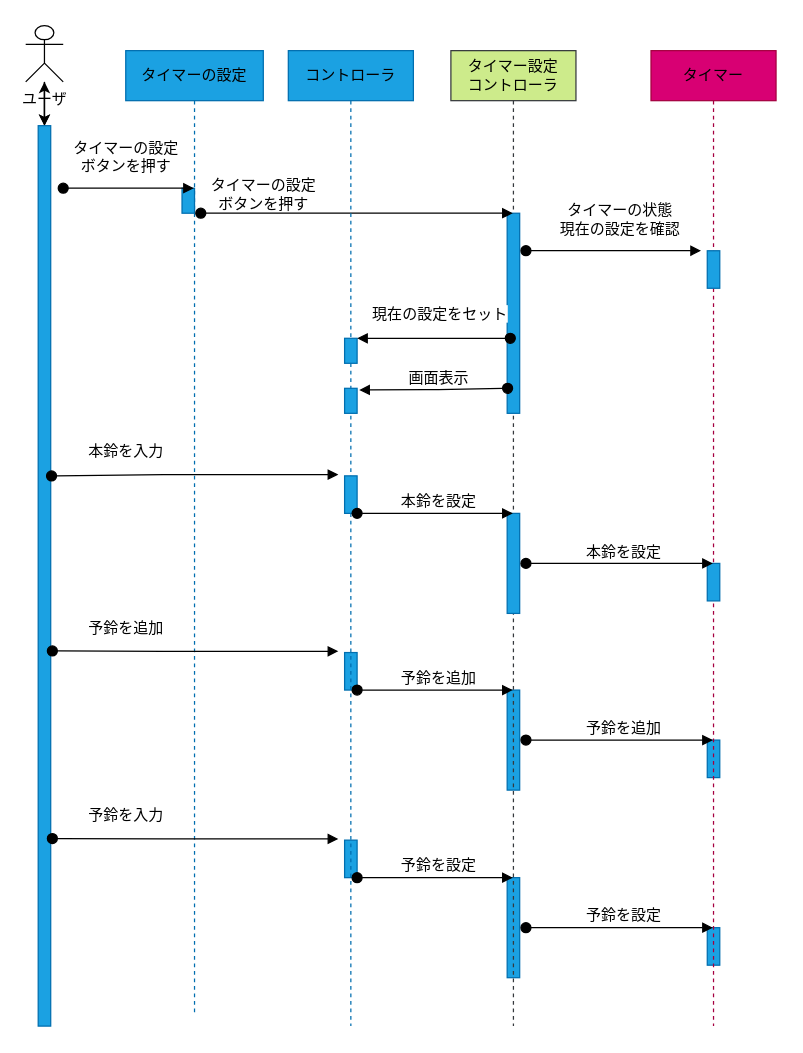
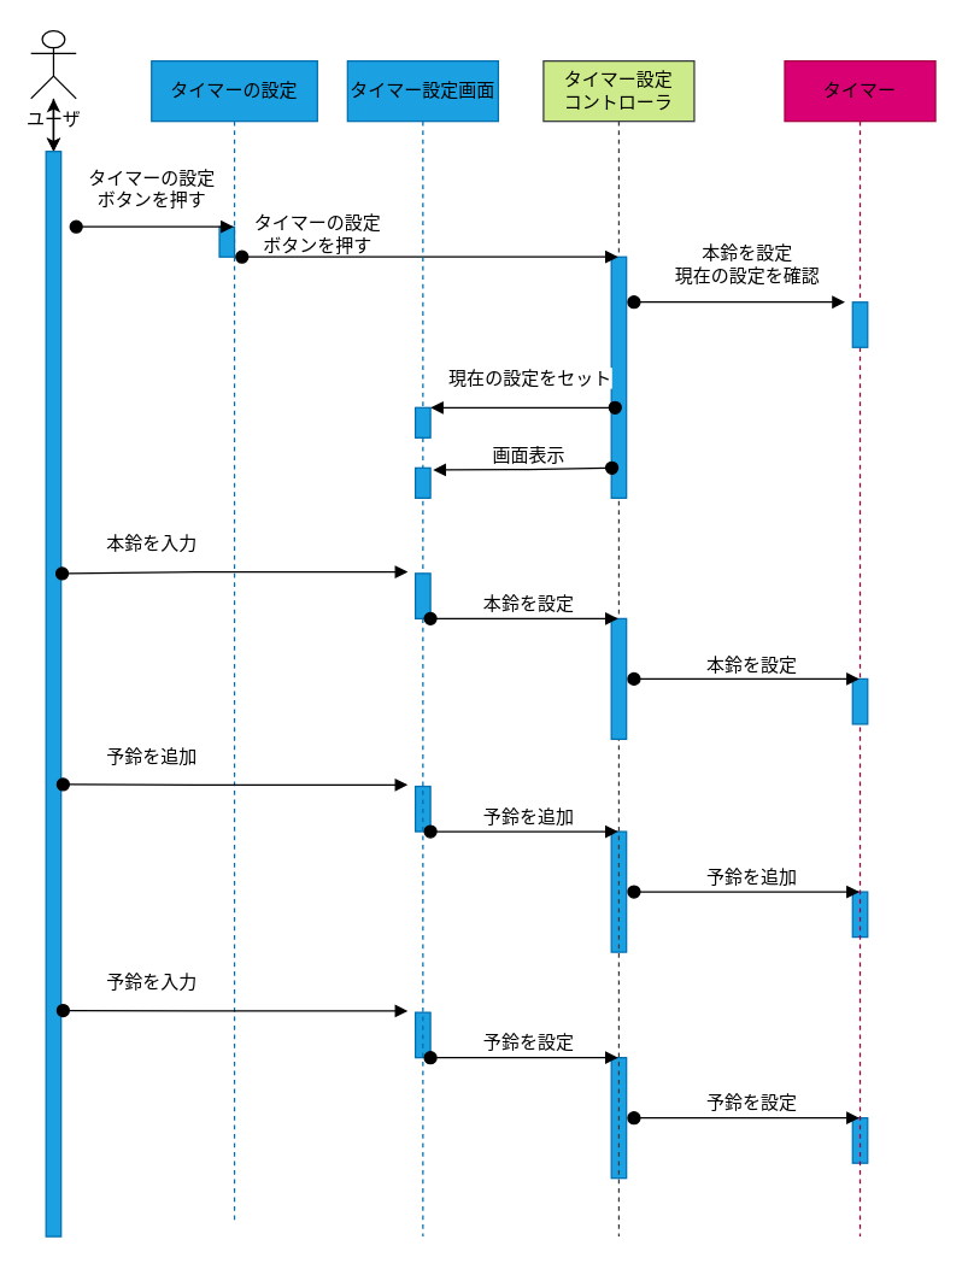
  <mxCell id="0" />
  <mxCell id="1" parent="0" />
  <mxCell id="2" value="" style="edgeStyle=none;html=1;fontFamily=Helvetica;fontSize=12;fontColor=#FFFFFF;" parent="1" source="4" target="6" edge="1"><mxGeometry relative="1" as="geometry" /></mxCell>
  <mxCell id="3" value="" style="edgeStyle=none;html=1;fontFamily=Helvetica;fontSize=12;fontColor=#000000;" parent="1" source="4" target="6" edge="1"><mxGeometry relative="1" as="geometry" /></mxCell>
  <mxCell id="4" value="&lt;font color=&quot;#000000&quot;&gt;ユーザ&lt;/font&gt;" style="shape=umlActor;verticalLabelPosition=bottom;verticalAlign=top;html=1;strokeColor=#000000;fillColor=none;" parent="1" vertex="1"><mxGeometry x="20" y="20" width="30" height="45" as="geometry" /></mxCell>
  <mxCell id="5" value="" style="edgeStyle=none;html=1;fontFamily=Helvetica;fontSize=12;fontColor=#FFFFFF;" parent="1" source="6" target="4" edge="1"><mxGeometry relative="1" as="geometry" /></mxCell>
  <mxCell id="6" value="" style="html=1;points=[];perimeter=orthogonalPerimeter;fillColor=#1ba1e2;strokeColor=#006EAF;fontColor=#ffffff;" parent="1" vertex="1"><mxGeometry x="30" y="100" width="10" height="720" as="geometry" /></mxCell>
  <mxCell id="7" value="&lt;font color=&quot;#000000&quot;&gt;タイマーの設定&lt;/font&gt;" style="shape=umlLifeline;perimeter=lifelinePerimeter;whiteSpace=wrap;html=1;container=1;collapsible=0;recursiveResize=0;outlineConnect=0;fontFamily=Helvetica;fontSize=12;fontColor=#ffffff;strokeColor=#006EAF;fillColor=#1ba1e2;" parent="1" vertex="1"><mxGeometry x="100" y="40" width="110" height="770" as="geometry" /></mxCell>
  <mxCell id="8" value="" style="html=1;points=[];perimeter=orthogonalPerimeter;fontFamily=Helvetica;fontSize=12;fontColor=#ffffff;strokeColor=#006EAF;fillColor=#1ba1e2;" parent="7" vertex="1"><mxGeometry x="45" y="110" width="10" height="20" as="geometry" /></mxCell>
  <mxCell id="9" value="" style="html=1;points=[];perimeter=orthogonalPerimeter;fontFamily=Helvetica;fontSize=12;fontColor=#ffffff;strokeColor=#006EAF;fillColor=#1ba1e2;" parent="7" vertex="1"><mxGeometry x="305" y="511.29" width="10" height="80" as="geometry" /></mxCell>
  <mxCell id="10" value="" style="html=1;points=[];perimeter=orthogonalPerimeter;fontFamily=Helvetica;fontSize=12;fontColor=#ffffff;strokeColor=#006EAF;fillColor=#1ba1e2;" parent="7" vertex="1"><mxGeometry x="465" y="551.29" width="10" height="30" as="geometry" /></mxCell>
  <mxCell id="11" value="" style="html=1;points=[];perimeter=orthogonalPerimeter;fontFamily=Helvetica;fontSize=12;fontColor=#ffffff;strokeColor=#006EAF;fillColor=#1ba1e2;" parent="7" vertex="1"><mxGeometry x="175" y="481.29" width="10" height="30" as="geometry" /></mxCell>
  <mxCell id="12" value="&lt;font color=&quot;#000000&quot;&gt;予鈴を追加&lt;/font&gt;" style="html=1;verticalAlign=bottom;startArrow=oval;startFill=1;endArrow=block;startSize=8;rounded=1;labelBackgroundColor=#FFFFFF;fontFamily=Helvetica;fontSize=12;fontColor=#FFFFFF;strokeColor=#000000;shape=connector;" parent="7" source="11" edge="1"><mxGeometry x="0.044" width="60" relative="1" as="geometry"><mxPoint x="305" y="481.29" as="sourcePoint" /><mxPoint x="309.5" y="511.29" as="targetPoint" /><mxPoint as="offset" /><Array as="points"><mxPoint x="250" y="511.29" /></Array></mxGeometry></mxCell>
  <mxCell id="13" value="&lt;font color=&quot;#000000&quot;&gt;予鈴を追加&lt;/font&gt;" style="html=1;verticalAlign=bottom;startArrow=oval;startFill=1;endArrow=block;startSize=8;rounded=1;labelBackgroundColor=#FFFFFF;fontFamily=Helvetica;fontSize=12;fontColor=#FFFFFF;strokeColor=#000000;shape=connector;exitX=1.133;exitY=0.593;exitDx=0;exitDy=0;exitPerimeter=0;" parent="7" edge="1"><mxGeometry x="-0.487" y="9" width="60" relative="1" as="geometry"><mxPoint x="-58.67" y="480" as="sourcePoint" /><mxPoint x="170" y="480.29" as="targetPoint" /><mxPoint as="offset" /><Array as="points"><mxPoint x="40" y="480.29" /></Array></mxGeometry></mxCell>
  <mxCell id="14" value="&lt;font color=&quot;#000000&quot;&gt;予鈴を追加&lt;/font&gt;" style="html=1;verticalAlign=bottom;startArrow=oval;startFill=1;endArrow=block;startSize=8;rounded=1;labelBackgroundColor=#FFFFFF;fontFamily=Helvetica;fontSize=12;fontColor=#FFFFFF;strokeColor=#000000;shape=connector;" parent="7" edge="1"><mxGeometry x="0.044" width="60" relative="1" as="geometry"><mxPoint x="320" y="551.29" as="sourcePoint" /><mxPoint x="469.5" y="551.29" as="targetPoint" /><mxPoint as="offset" /><Array as="points"><mxPoint x="385" y="551.29" /></Array></mxGeometry></mxCell>
  <mxCell id="15" value="" style="html=1;points=[];perimeter=orthogonalPerimeter;fontFamily=Helvetica;fontSize=12;fontColor=#ffffff;strokeColor=#006EAF;fillColor=#1ba1e2;" parent="7" vertex="1"><mxGeometry x="305" y="661.29" width="10" height="80" as="geometry" /></mxCell>
  <mxCell id="16" value="" style="html=1;points=[];perimeter=orthogonalPerimeter;fontFamily=Helvetica;fontSize=12;fontColor=#ffffff;strokeColor=#006EAF;fillColor=#1ba1e2;" parent="7" vertex="1"><mxGeometry x="465" y="701.29" width="10" height="30" as="geometry" /></mxCell>
  <mxCell id="17" value="" style="html=1;points=[];perimeter=orthogonalPerimeter;fontFamily=Helvetica;fontSize=12;fontColor=#ffffff;strokeColor=#006EAF;fillColor=#1ba1e2;" parent="7" vertex="1"><mxGeometry x="175" y="631.29" width="10" height="30" as="geometry" /></mxCell>
  <mxCell id="18" value="&lt;font color=&quot;#000000&quot;&gt;予鈴を設定&lt;/font&gt;" style="html=1;verticalAlign=bottom;startArrow=oval;startFill=1;endArrow=block;startSize=8;rounded=1;labelBackgroundColor=#FFFFFF;fontFamily=Helvetica;fontSize=12;fontColor=#FFFFFF;strokeColor=#000000;shape=connector;" parent="7" source="17" edge="1"><mxGeometry x="0.044" width="60" relative="1" as="geometry"><mxPoint x="305" y="631.29" as="sourcePoint" /><mxPoint x="309.5" y="661.29" as="targetPoint" /><mxPoint as="offset" /><Array as="points"><mxPoint x="250" y="661.29" /></Array></mxGeometry></mxCell>
  <mxCell id="19" value="&lt;font color=&quot;#000000&quot;&gt;予鈴を入力&lt;/font&gt;" style="html=1;verticalAlign=bottom;startArrow=oval;startFill=1;endArrow=block;startSize=8;rounded=1;labelBackgroundColor=#FFFFFF;fontFamily=Helvetica;fontSize=12;fontColor=#FFFFFF;strokeColor=#000000;shape=connector;exitX=1.133;exitY=0.593;exitDx=0;exitDy=0;exitPerimeter=0;" parent="7" edge="1"><mxGeometry x="-0.487" y="9" width="60" relative="1" as="geometry"><mxPoint x="-58.67" y="630" as="sourcePoint" /><mxPoint x="170" y="630.29" as="targetPoint" /><mxPoint as="offset" /><Array as="points"><mxPoint x="40" y="630.29" /></Array></mxGeometry></mxCell>
  <mxCell id="20" value="&lt;font color=&quot;#000000&quot;&gt;予鈴を設定&lt;/font&gt;" style="html=1;verticalAlign=bottom;startArrow=oval;startFill=1;endArrow=block;startSize=8;rounded=1;labelBackgroundColor=#FFFFFF;fontFamily=Helvetica;fontSize=12;fontColor=#FFFFFF;strokeColor=#000000;shape=connector;" parent="7" edge="1"><mxGeometry x="0.044" width="60" relative="1" as="geometry"><mxPoint x="320" y="701.29" as="sourcePoint" /><mxPoint x="469.5" y="701.29" as="targetPoint" /><mxPoint as="offset" /><Array as="points"><mxPoint x="385" y="701.29" /></Array></mxGeometry></mxCell>
  <mxCell id="21" value="dispatch" style="html=1;verticalAlign=bottom;startArrow=oval;startFill=1;endArrow=block;startSize=8;rounded=1;labelBackgroundColor=#FFFFFF;fontFamily=Helvetica;fontSize=12;fontColor=#FFFFFF;strokeColor=#000000;shape=connector;" parent="1" target="7" edge="1"><mxGeometry width="60" relative="1" as="geometry"><mxPoint x="50" y="150" as="sourcePoint" /><mxPoint x="290" y="220" as="targetPoint" /><Array as="points"><mxPoint x="110" y="150" /></Array></mxGeometry></mxCell>
  <mxCell id="22" value="&lt;font color=&quot;#000000&quot;&gt;タイマーの設定&lt;br&gt;ボタンを押す&lt;/font&gt;" style="text;html=1;align=center;verticalAlign=middle;resizable=0;points=[];autosize=1;strokeColor=none;fillColor=none;fontSize=12;fontFamily=Helvetica;fontColor=#FFFFFF;" parent="1" vertex="1"><mxGeometry x="50" y="110" width="100" height="30" as="geometry" /></mxCell>
  <mxCell id="23" value="&lt;font color=&quot;#000000&quot;&gt;タイマー設定&lt;br&gt;コントローラ&lt;/font&gt;" style="shape=umlLifeline;perimeter=lifelinePerimeter;whiteSpace=wrap;html=1;container=1;collapsible=0;recursiveResize=0;outlineConnect=0;fontFamily=Helvetica;fontSize=12;strokeColor=#36393d;fillColor=#cdeb8b;" parent="1" vertex="1"><mxGeometry x="360" y="40" width="100" height="780" as="geometry" /></mxCell>
  <mxCell id="24" style="edgeStyle=none;shape=connector;rounded=1;html=1;labelBackgroundColor=#FFFFFF;fontFamily=Helvetica;fontSize=12;fontColor=#000000;endArrow=classic;strokeColor=#000000;" parent="23" source="25" target="23" edge="1"><mxGeometry relative="1" as="geometry" /></mxCell>
  <mxCell id="25" value="" style="html=1;points=[];perimeter=orthogonalPerimeter;fontFamily=Helvetica;fontSize=12;fontColor=#ffffff;strokeColor=#006EAF;fillColor=#1ba1e2;" parent="23" vertex="1"><mxGeometry x="45" y="130" width="10" height="160" as="geometry" /></mxCell>
  <mxCell id="26" value="" style="html=1;points=[];perimeter=orthogonalPerimeter;fontFamily=Helvetica;fontSize=12;fontColor=#ffffff;strokeColor=#006EAF;fillColor=#1ba1e2;" parent="23" vertex="1"><mxGeometry x="45" y="370" width="10" height="80" as="geometry" /></mxCell>
  <mxCell id="27" value="&lt;font color=&quot;#000000&quot;&gt;タイマー&lt;/font&gt;" style="shape=umlLifeline;perimeter=lifelinePerimeter;whiteSpace=wrap;html=1;container=1;collapsible=0;recursiveResize=0;outlineConnect=0;fontFamily=Helvetica;fontSize=12;strokeColor=#A50040;fillColor=#d80073;fontColor=#ffffff;" parent="1" vertex="1"><mxGeometry x="520" y="40" width="100" height="780" as="geometry" /></mxCell>
  <mxCell id="28" value="dispatch" style="html=1;verticalAlign=bottom;startArrow=oval;startFill=1;endArrow=block;startSize=8;rounded=1;labelBackgroundColor=#FFFFFF;fontFamily=Helvetica;fontSize=12;fontColor=#FFFFFF;strokeColor=#000000;shape=connector;exitX=1.133;exitY=0.139;exitDx=0;exitDy=0;exitPerimeter=0;" parent="27" edge="1"><mxGeometry width="60" relative="1" as="geometry"><mxPoint x="-100" y="160" as="sourcePoint" /><mxPoint x="40" y="160" as="targetPoint" /></mxGeometry></mxCell>
  <mxCell id="29" value="" style="html=1;points=[];perimeter=orthogonalPerimeter;fontFamily=Helvetica;fontSize=12;fontColor=#ffffff;strokeColor=#006EAF;fillColor=#1ba1e2;" parent="27" vertex="1"><mxGeometry x="45" y="160" width="10" height="30" as="geometry" /></mxCell>
  <mxCell id="30" value="" style="html=1;points=[];perimeter=orthogonalPerimeter;fontFamily=Helvetica;fontSize=12;fontColor=#ffffff;strokeColor=#006EAF;fillColor=#1ba1e2;" parent="27" vertex="1"><mxGeometry x="45" y="410" width="10" height="30" as="geometry" /></mxCell>
  <mxCell id="31" value="dispatch" style="html=1;verticalAlign=bottom;startArrow=oval;startFill=1;endArrow=block;startSize=8;rounded=1;labelBackgroundColor=#FFFFFF;fontFamily=Helvetica;fontSize=12;fontColor=#FFFFFF;strokeColor=#000000;shape=connector;exitX=1.133;exitY=0.139;exitDx=0;exitDy=0;exitPerimeter=0;" parent="1" target="23" edge="1"><mxGeometry width="60" relative="1" as="geometry"><mxPoint x="160" y="170" as="sourcePoint" /><mxPoint x="268.17" y="170" as="targetPoint" /></mxGeometry></mxCell>
  <mxCell id="32" value="&lt;font color=&quot;#000000&quot;&gt;タイマーの設定&lt;br&gt;ボタンを押す&lt;/font&gt;" style="text;html=1;align=center;verticalAlign=middle;resizable=0;points=[];autosize=1;strokeColor=none;fillColor=none;fontSize=12;fontFamily=Helvetica;fontColor=#FFFFFF;" parent="1" vertex="1"><mxGeometry x="160" y="140" width="100" height="30" as="geometry" /></mxCell>
- <mxCell id="33" value="&lt;font color=&quot;#000000&quot;&gt;コントローラ&lt;/font&gt;" style="shape=umlLifeline;perimeter=lifelinePerimeter;whiteSpace=wrap;html=1;container=1;collapsible=0;recursiveResize=0;outlineConnect=0;fontFamily=Helvetica;fontSize=12;fontColor=#ffffff;strokeColor=#006EAF;fillColor=#1ba1e2;" parent="1" vertex="1"><mxGeometry x="230" y="40" width="100" height="780" as="geometry" /></mxCell>
+ <mxCell id="33" value="&lt;font color=&quot;#000000&quot;&gt;タイマー設定画面&lt;/font&gt;" style="shape=umlLifeline;perimeter=lifelinePerimeter;whiteSpace=wrap;html=1;container=1;collapsible=0;recursiveResize=0;outlineConnect=0;fontFamily=Helvetica;fontSize=12;fontColor=#ffffff;strokeColor=#006EAF;fillColor=#1ba1e2;" parent="1" vertex="1"><mxGeometry x="230" y="40" width="100" height="780" as="geometry" /></mxCell>
  <mxCell id="34" value="" style="html=1;points=[];perimeter=orthogonalPerimeter;fontFamily=Helvetica;fontSize=12;fontColor=#ffffff;strokeColor=#006EAF;fillColor=#1ba1e2;" parent="33" vertex="1"><mxGeometry x="45" y="230" width="10" height="20" as="geometry" /></mxCell>
  <mxCell id="35" value="" style="html=1;points=[];perimeter=orthogonalPerimeter;fontFamily=Helvetica;fontSize=12;fontColor=#ffffff;strokeColor=#006EAF;fillColor=#1ba1e2;" parent="33" vertex="1"><mxGeometry x="45" y="270" width="10" height="20" as="geometry" /></mxCell>
  <mxCell id="36" value="&lt;font color=&quot;#000000&quot;&gt;現在の設定をセット&lt;/font&gt;" style="html=1;verticalAlign=bottom;startArrow=oval;startFill=1;endArrow=block;startSize=8;rounded=1;labelBackgroundColor=#FFFFFF;fontFamily=Helvetica;fontSize=12;fontColor=#FFFFFF;strokeColor=#000000;shape=connector;exitX=-0.3;exitY=0.993;exitDx=0;exitDy=0;exitPerimeter=0;" parent="33" edge="1"><mxGeometry x="-0.061" y="-10" width="60" relative="1" as="geometry"><mxPoint x="177.5" y="230" as="sourcePoint" /><mxPoint x="55" y="230" as="targetPoint" /><mxPoint x="1" as="offset" /></mxGeometry></mxCell>
  <mxCell id="37" value="" style="html=1;points=[];perimeter=orthogonalPerimeter;fontFamily=Helvetica;fontSize=12;fontColor=#ffffff;strokeColor=#006EAF;fillColor=#1ba1e2;" parent="33" vertex="1"><mxGeometry x="45" y="340" width="10" height="30" as="geometry" /></mxCell>
- <mxCell id="38" value="&lt;font color=&quot;#000000&quot;&gt;タイマーの状態&lt;br&gt;現在の設定を確認&lt;/font&gt;" style="text;html=1;align=center;verticalAlign=middle;resizable=0;points=[];autosize=1;strokeColor=none;fillColor=none;fontSize=12;fontFamily=Helvetica;fontColor=#FFFFFF;" parent="1" vertex="1"><mxGeometry x="440" y="160" width="110" height="30" as="geometry" /></mxCell>
+ <mxCell id="38" value="&lt;font color=&quot;#000000&quot;&gt;本鈴を設定&lt;br&gt;現在の設定を確認&lt;/font&gt;" style="text;html=1;align=center;verticalAlign=middle;resizable=0;points=[];autosize=1;strokeColor=none;fillColor=none;fontSize=12;fontFamily=Helvetica;fontColor=#FFFFFF;" parent="1" vertex="1"><mxGeometry x="440" y="160" width="110" height="30" as="geometry" /></mxCell>
  <mxCell id="39" value="&lt;font color=&quot;#000000&quot;&gt;画面表示&lt;/font&gt;" style="html=1;verticalAlign=bottom;startArrow=oval;startFill=1;endArrow=block;startSize=8;rounded=1;labelBackgroundColor=#FFFFFF;fontFamily=Helvetica;fontSize=12;fontColor=#FFFFFF;strokeColor=#000000;shape=connector;exitX=0.033;exitY=0.875;exitDx=0;exitDy=0;exitPerimeter=0;entryX=1.167;entryY=0.067;entryDx=0;entryDy=0;entryPerimeter=0;" parent="1" source="25" target="35" edge="1"><mxGeometry x="-0.067" width="60" relative="1" as="geometry"><mxPoint x="430" y="280" as="sourcePoint" /><mxPoint x="570" y="280" as="targetPoint" /><Array as="points"><mxPoint x="350" y="311" /></Array><mxPoint as="offset" /></mxGeometry></mxCell>
  <mxCell id="40" value="&lt;font color=&quot;#000000&quot;&gt;本鈴を設定&lt;/font&gt;" style="html=1;verticalAlign=bottom;startArrow=oval;startFill=1;endArrow=block;startSize=8;rounded=1;labelBackgroundColor=#FFFFFF;fontFamily=Helvetica;fontSize=12;fontColor=#FFFFFF;strokeColor=#000000;shape=connector;" parent="1" source="37" target="23" edge="1"><mxGeometry x="0.044" width="60" relative="1" as="geometry"><mxPoint x="405" y="380" as="sourcePoint" /><mxPoint x="282.5" y="380" as="targetPoint" /><mxPoint as="offset" /><Array as="points"><mxPoint x="350" y="410" /></Array></mxGeometry></mxCell>
  <mxCell id="41" value="&lt;font color=&quot;#000000&quot;&gt;本鈴を入力&lt;/font&gt;" style="html=1;verticalAlign=bottom;startArrow=oval;startFill=1;endArrow=block;startSize=8;rounded=1;labelBackgroundColor=#FFFFFF;fontFamily=Helvetica;fontSize=12;fontColor=#FFFFFF;strokeColor=#000000;shape=connector;exitX=1.067;exitY=0.389;exitDx=0;exitDy=0;exitPerimeter=0;" parent="1" source="6" edge="1"><mxGeometry x="-0.487" y="9" width="60" relative="1" as="geometry"><mxPoint x="192.5" y="310" as="sourcePoint" /><mxPoint x="270" y="379" as="targetPoint" /><mxPoint as="offset" /><Array as="points"><mxPoint x="140" y="379" /></Array></mxGeometry></mxCell>
  <mxCell id="42" value="&lt;font color=&quot;#000000&quot;&gt;本鈴を設定&lt;/font&gt;" style="html=1;verticalAlign=bottom;startArrow=oval;startFill=1;endArrow=block;startSize=8;rounded=1;labelBackgroundColor=#FFFFFF;fontFamily=Helvetica;fontSize=12;fontColor=#FFFFFF;strokeColor=#000000;shape=connector;" parent="1" target="27" edge="1"><mxGeometry x="0.044" width="60" relative="1" as="geometry"><mxPoint x="420" y="450" as="sourcePoint" /><mxPoint x="544.5" y="450" as="targetPoint" /><mxPoint as="offset" /><Array as="points"><mxPoint x="485" y="450" /></Array></mxGeometry></mxCell>
